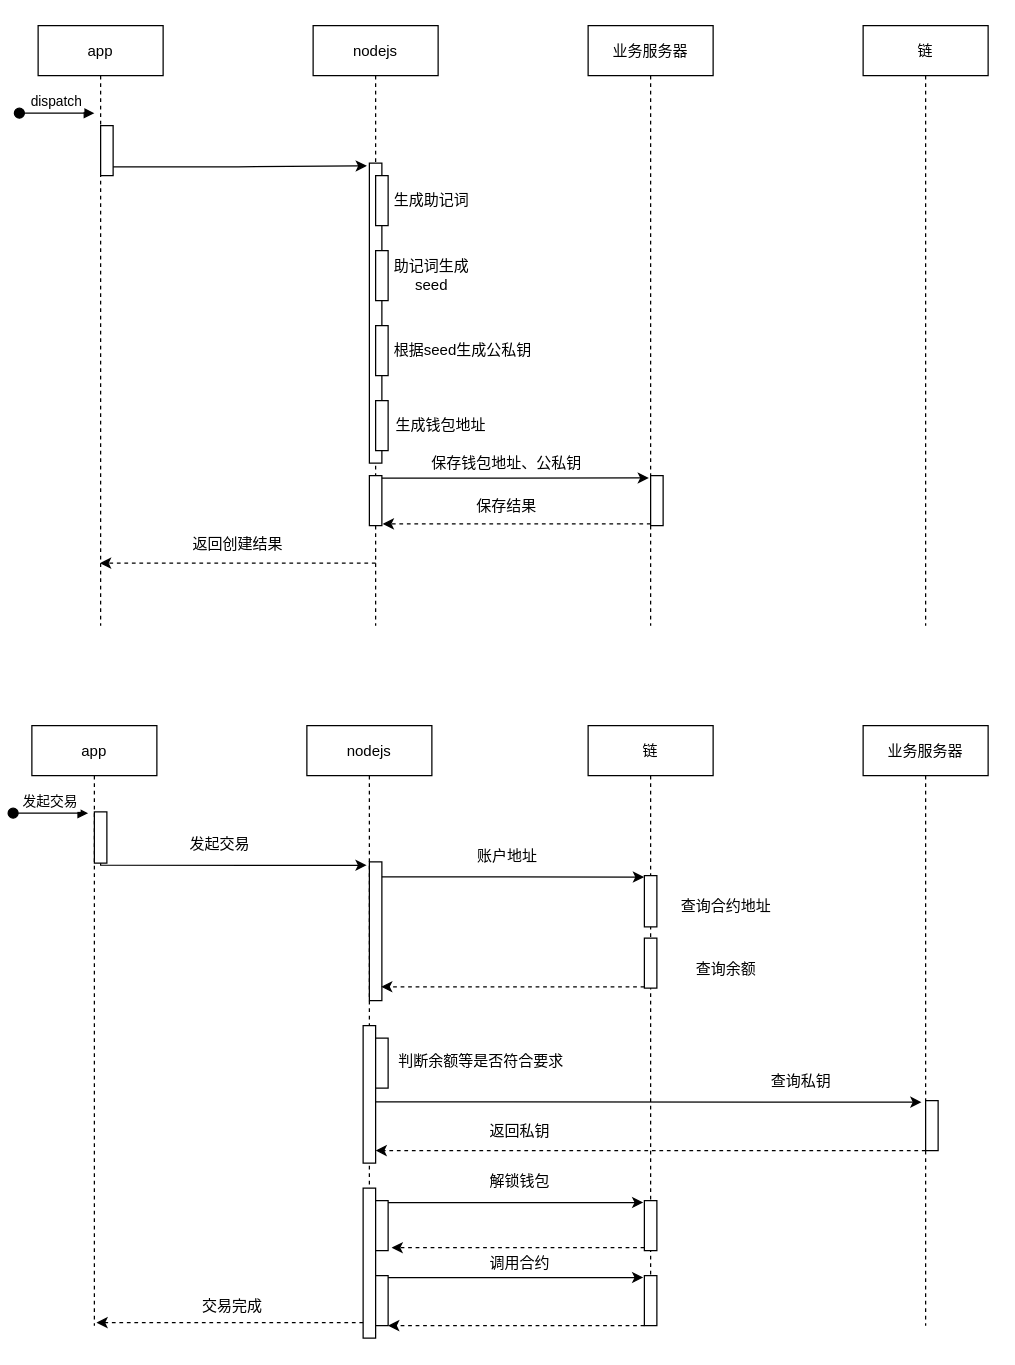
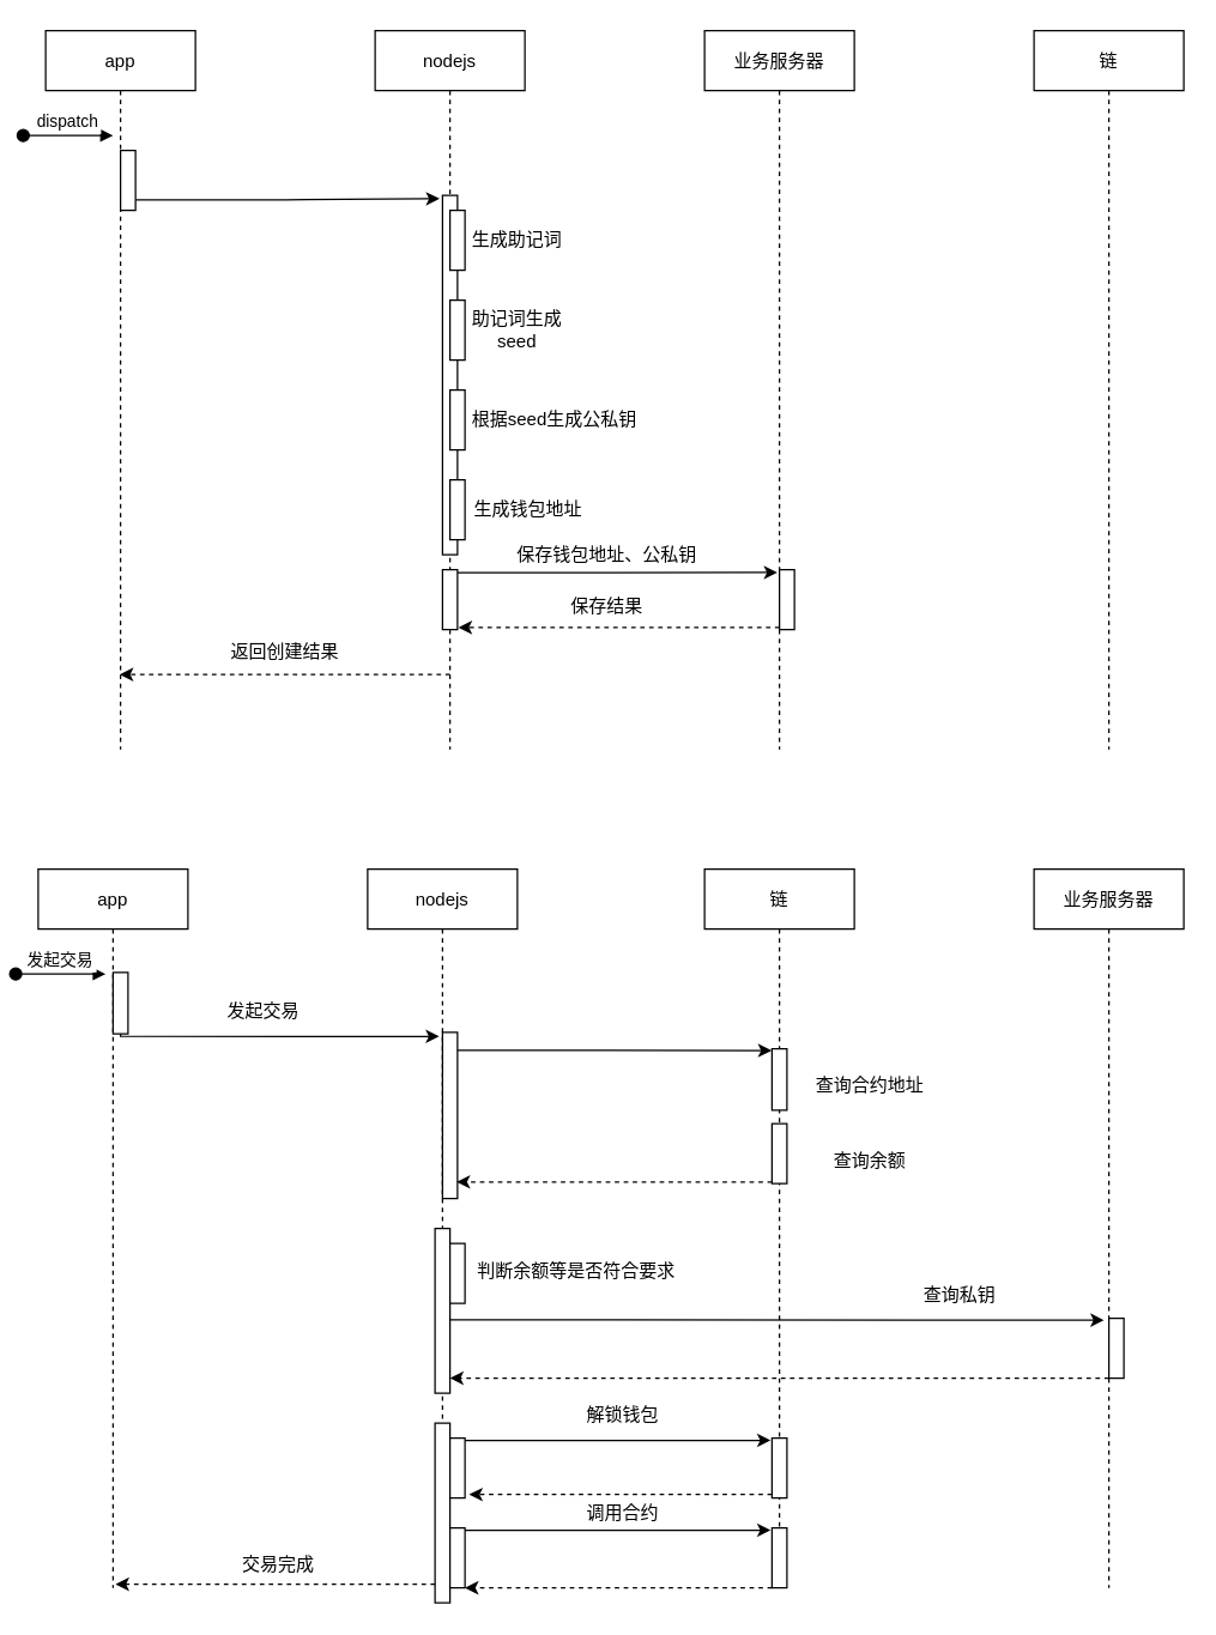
  <mxCell id="0" />
  <mxCell id="1" parent="0" />
  <mxCell id="2" value="app" style="shape=umlLifeline;perimeter=lifelinePerimeter;container=1;collapsible=0;recursiveResize=0;rounded=0;shadow=0;strokeWidth=1;" parent="1" vertex="1"><mxGeometry x="25" y="20" width="100" height="480" as="geometry" /></mxCell>
  <mxCell id="3" value="dispatch" style="verticalAlign=bottom;startArrow=oval;endArrow=block;startSize=8;shadow=0;strokeWidth=1;" parent="2" edge="1"><mxGeometry relative="1" as="geometry"><mxPoint x="-15" y="70" as="sourcePoint" /><mxPoint x="45" y="70" as="targetPoint" /></mxGeometry></mxCell>
  <mxCell id="4" value="" style="points=[];perimeter=orthogonalPerimeter;rounded=0;shadow=0;strokeWidth=1;" parent="2" vertex="1"><mxGeometry x="50" y="80" width="10" height="40" as="geometry" /></mxCell>
  <mxCell id="5" value="业务服务器" style="shape=umlLifeline;perimeter=lifelinePerimeter;container=1;collapsible=0;recursiveResize=0;rounded=0;shadow=0;strokeWidth=1;" parent="1" vertex="1"><mxGeometry x="465" y="20" width="100" height="480" as="geometry" /></mxCell>
  <mxCell id="6" value="" style="points=[];perimeter=orthogonalPerimeter;rounded=0;shadow=0;strokeWidth=1;" vertex="1" parent="5"><mxGeometry x="50" y="360" width="10" height="40" as="geometry" /></mxCell>
  <mxCell id="7" value="链" style="shape=umlLifeline;perimeter=lifelinePerimeter;container=1;collapsible=0;recursiveResize=0;rounded=0;shadow=0;strokeWidth=1;" vertex="1" parent="1"><mxGeometry x="685" y="20" width="100" height="480" as="geometry" /></mxCell>
  <mxCell id="8" value="nodejs" style="shape=umlLifeline;perimeter=lifelinePerimeter;container=1;collapsible=0;recursiveResize=0;rounded=0;shadow=0;strokeWidth=1;" vertex="1" parent="1"><mxGeometry x="245" y="20" width="100" height="480" as="geometry" /></mxCell>
  <mxCell id="9" value="" style="points=[];perimeter=orthogonalPerimeter;rounded=0;shadow=0;strokeWidth=1;" vertex="1" parent="8"><mxGeometry x="45" y="110" width="10" height="240" as="geometry" /></mxCell>
  <mxCell id="10" value="" style="points=[];perimeter=orthogonalPerimeter;rounded=0;shadow=0;strokeWidth=1;" vertex="1" parent="8"><mxGeometry x="50" y="120" width="10" height="40" as="geometry" /></mxCell>
  <mxCell id="11" value="" style="points=[];perimeter=orthogonalPerimeter;rounded=0;shadow=0;strokeWidth=1;" vertex="1" parent="8"><mxGeometry x="45" y="360" width="10" height="40" as="geometry" /></mxCell>
  <mxCell id="12" style="edgeStyle=orthogonalEdgeStyle;rounded=0;orthogonalLoop=1;jettySize=auto;html=1;entryX=-0.2;entryY=0.009;entryDx=0;entryDy=0;entryPerimeter=0;" edge="1" parent="1" source="4" target="9"><mxGeometry relative="1" as="geometry"><Array as="points"><mxPoint x="185" y="133" /><mxPoint x="185" y="133" /></Array></mxGeometry></mxCell>
  <mxCell id="13" value="生成助记词" style="text;html=1;strokeColor=none;fillColor=none;align=center;verticalAlign=middle;whiteSpace=wrap;rounded=0;" vertex="1" parent="1"><mxGeometry x="305" y="145" width="70" height="30" as="geometry" /></mxCell>
  <mxCell id="14" value="" style="points=[];perimeter=orthogonalPerimeter;rounded=0;shadow=0;strokeWidth=1;" vertex="1" parent="1"><mxGeometry x="295" y="200" width="10" height="40" as="geometry" /></mxCell>
  <mxCell id="15" value="助记词生成seed" style="text;html=1;strokeColor=none;fillColor=none;align=center;verticalAlign=middle;whiteSpace=wrap;rounded=0;" vertex="1" parent="1"><mxGeometry x="305" y="205" width="70" height="30" as="geometry" /></mxCell>
  <mxCell id="16" value="" style="points=[];perimeter=orthogonalPerimeter;rounded=0;shadow=0;strokeWidth=1;" vertex="1" parent="1"><mxGeometry x="295" y="260" width="10" height="40" as="geometry" /></mxCell>
  <mxCell id="17" value="根据seed生成公私钥" style="text;html=1;strokeColor=none;fillColor=none;align=center;verticalAlign=middle;whiteSpace=wrap;rounded=0;" vertex="1" parent="1"><mxGeometry x="305" y="265" width="120" height="30" as="geometry" /></mxCell>
  <mxCell id="18" value="" style="points=[];perimeter=orthogonalPerimeter;rounded=0;shadow=0;strokeWidth=1;" vertex="1" parent="1"><mxGeometry x="295" y="320" width="10" height="40" as="geometry" /></mxCell>
  <mxCell id="19" value="生成钱包地址" style="text;html=1;strokeColor=none;fillColor=none;align=center;verticalAlign=middle;whiteSpace=wrap;rounded=0;" vertex="1" parent="1"><mxGeometry x="310" y="325" width="75" height="30" as="geometry" /></mxCell>
  <mxCell id="20" value="返回创建结果" style="text;html=1;strokeColor=none;fillColor=none;align=center;verticalAlign=middle;whiteSpace=wrap;rounded=0;" vertex="1" parent="1"><mxGeometry x="125" y="420" width="120" height="30" as="geometry" /></mxCell>
  <mxCell id="21" value="保存钱包地址、公私钥" style="text;html=1;strokeColor=none;fillColor=none;align=center;verticalAlign=middle;whiteSpace=wrap;rounded=0;" vertex="1" parent="1"><mxGeometry x="335" y="355" width="130" height="30" as="geometry" /></mxCell>
  <mxCell id="22" style="edgeStyle=orthogonalEdgeStyle;rounded=0;orthogonalLoop=1;jettySize=auto;html=1;entryX=-0.139;entryY=0.046;entryDx=0;entryDy=0;entryPerimeter=0;" edge="1" parent="1" source="11" target="6"><mxGeometry relative="1" as="geometry"><Array as="points"><mxPoint x="365" y="382" /><mxPoint x="365" y="382" /></Array></mxGeometry></mxCell>
  <mxCell id="23" style="edgeStyle=orthogonalEdgeStyle;rounded=0;orthogonalLoop=1;jettySize=auto;html=1;entryX=1.071;entryY=0.965;entryDx=0;entryDy=0;entryPerimeter=0;dashed=1;" edge="1" parent="1" source="6" target="11"><mxGeometry relative="1" as="geometry"><Array as="points"><mxPoint x="407" y="419" /></Array></mxGeometry></mxCell>
  <mxCell id="24" value="保存结果" style="text;html=1;strokeColor=none;fillColor=none;align=center;verticalAlign=middle;whiteSpace=wrap;rounded=0;" vertex="1" parent="1"><mxGeometry x="370" y="390" width="60" height="30" as="geometry" /></mxCell>
  <mxCell id="25" style="edgeStyle=orthogonalEdgeStyle;rounded=0;orthogonalLoop=1;jettySize=auto;html=1;dashed=1;" edge="1" parent="1" target="2"><mxGeometry relative="1" as="geometry"><mxPoint x="295" y="450" as="sourcePoint" /><Array as="points"><mxPoint x="295" y="450" /></Array></mxGeometry></mxCell>
  <mxCell id="26" value="app" style="shape=umlLifeline;perimeter=lifelinePerimeter;container=1;collapsible=0;recursiveResize=0;rounded=0;shadow=0;strokeWidth=1;" vertex="1" parent="1"><mxGeometry x="20" y="580" width="100" height="480" as="geometry" /></mxCell>
  <mxCell id="27" value="发起交易" style="verticalAlign=bottom;startArrow=oval;endArrow=block;startSize=8;shadow=0;strokeWidth=1;" edge="1" parent="26"><mxGeometry relative="1" as="geometry"><mxPoint x="-15" y="70" as="sourcePoint" /><mxPoint x="45" y="70" as="targetPoint" /></mxGeometry></mxCell>
  <mxCell id="28" value="" style="points=[];perimeter=orthogonalPerimeter;rounded=0;shadow=0;strokeWidth=1;" vertex="1" parent="26"><mxGeometry x="50" y="69" width="10" height="41" as="geometry" /></mxCell>
  <mxCell id="29" value="业务服务器" style="shape=umlLifeline;perimeter=lifelinePerimeter;container=1;collapsible=0;recursiveResize=0;rounded=0;shadow=0;strokeWidth=1;" vertex="1" parent="1"><mxGeometry x="685" y="580" width="100" height="480" as="geometry" /></mxCell>
  <mxCell id="30" value="" style="points=[];perimeter=orthogonalPerimeter;rounded=0;shadow=0;strokeWidth=1;" vertex="1" parent="29"><mxGeometry x="50" y="300" width="10" height="40" as="geometry" /></mxCell>
  <mxCell id="31" value="链" style="shape=umlLifeline;perimeter=lifelinePerimeter;container=1;collapsible=0;recursiveResize=0;rounded=0;shadow=0;strokeWidth=1;" vertex="1" parent="1"><mxGeometry x="465" y="580" width="100" height="480" as="geometry" /></mxCell>
  <mxCell id="32" value="" style="points=[];perimeter=orthogonalPerimeter;rounded=0;shadow=0;strokeWidth=1;" vertex="1" parent="31"><mxGeometry x="45" y="120" width="10" height="41" as="geometry" /></mxCell>
  <mxCell id="33" value="" style="points=[];perimeter=orthogonalPerimeter;rounded=0;shadow=0;strokeWidth=1;" vertex="1" parent="31"><mxGeometry x="45" y="170" width="10" height="40" as="geometry" /></mxCell>
  <mxCell id="34" value="" style="points=[];perimeter=orthogonalPerimeter;rounded=0;shadow=0;strokeWidth=1;" vertex="1" parent="31"><mxGeometry x="45" y="440" width="10" height="40" as="geometry" /></mxCell>
  <mxCell id="35" value="nodejs" style="shape=umlLifeline;perimeter=lifelinePerimeter;container=1;collapsible=0;recursiveResize=0;rounded=0;shadow=0;strokeWidth=1;" vertex="1" parent="1"><mxGeometry x="240" y="580" width="100" height="490" as="geometry" /></mxCell>
  <mxCell id="36" value="" style="points=[];perimeter=orthogonalPerimeter;rounded=0;shadow=0;strokeWidth=1;" vertex="1" parent="35"><mxGeometry x="50" y="109" width="10" height="111" as="geometry" /></mxCell>
  <mxCell id="37" value="" style="points=[];perimeter=orthogonalPerimeter;rounded=0;shadow=0;strokeWidth=1;" vertex="1" parent="35"><mxGeometry x="45" y="240" width="10" height="110" as="geometry" /></mxCell>
  <mxCell id="38" value="" style="points=[];perimeter=orthogonalPerimeter;rounded=0;shadow=0;strokeWidth=1;" vertex="1" parent="35"><mxGeometry x="55" y="250" width="10" height="40" as="geometry" /></mxCell>
  <mxCell id="39" value="" style="points=[];perimeter=orthogonalPerimeter;rounded=0;shadow=0;strokeWidth=1;" vertex="1" parent="35"><mxGeometry x="45" y="370" width="10" height="120" as="geometry" /></mxCell>
  <mxCell id="40" value="" style="points=[];perimeter=orthogonalPerimeter;rounded=0;shadow=0;strokeWidth=1;" vertex="1" parent="35"><mxGeometry x="55" y="380" width="10" height="40" as="geometry" /></mxCell>
  <mxCell id="41" value="" style="points=[];perimeter=orthogonalPerimeter;rounded=0;shadow=0;strokeWidth=1;" vertex="1" parent="35"><mxGeometry x="55" y="440" width="10" height="40" as="geometry" /></mxCell>
  <mxCell id="42" value="查询合约地址" style="text;html=1;align=center;verticalAlign=middle;resizable=0;points=[];autosize=1;strokeColor=none;fillColor=none;" vertex="1" parent="1"><mxGeometry x="525" y="710" width="100" height="30" as="geometry" /></mxCell>
  <mxCell id="43" style="edgeStyle=orthogonalEdgeStyle;rounded=0;orthogonalLoop=1;jettySize=auto;html=1;entryX=-0.026;entryY=0.029;entryDx=0;entryDy=0;entryPerimeter=0;" edge="1" parent="1" source="36" target="32"><mxGeometry relative="1" as="geometry"><Array as="points"><mxPoint x="355" y="701" /><mxPoint x="355" y="701" /></Array></mxGeometry></mxCell>
  <mxCell id="44" style="edgeStyle=orthogonalEdgeStyle;rounded=0;orthogonalLoop=1;jettySize=auto;html=1;entryX=0.942;entryY=0.9;entryDx=0;entryDy=0;entryPerimeter=0;dashed=1;" edge="1" parent="1" source="33" target="36"><mxGeometry relative="1" as="geometry"><Array as="points"><mxPoint x="455" y="789" /><mxPoint x="455" y="789" /></Array></mxGeometry></mxCell>
  <mxCell id="45" value="查询余额" style="text;html=1;align=center;verticalAlign=middle;resizable=0;points=[];autosize=1;strokeColor=none;fillColor=none;" vertex="1" parent="1"><mxGeometry x="540" y="760" width="70" height="30" as="geometry" /></mxCell>
  <mxCell id="46" style="edgeStyle=orthogonalEdgeStyle;rounded=0;orthogonalLoop=1;jettySize=auto;html=1;entryX=0.478;entryY=0.228;entryDx=0;entryDy=0;entryPerimeter=0;" edge="1" parent="1" source="28" target="35"><mxGeometry relative="1" as="geometry"><Array as="points"><mxPoint x="75" y="692" /></Array></mxGeometry></mxCell>
  <mxCell id="47" value="发起交易" style="text;html=1;align=center;verticalAlign=middle;resizable=0;points=[];autosize=1;strokeColor=none;fillColor=none;" vertex="1" parent="1"><mxGeometry x="135" y="660" width="70" height="30" as="geometry" /></mxCell>
- <mxCell id="48" value="账户地址" style="text;html=1;align=center;verticalAlign=middle;resizable=0;points=[];autosize=1;strokeColor=none;fillColor=none;" vertex="1" parent="1"><mxGeometry x="365" y="670" width="70" height="30" as="geometry" /></mxCell>
  <mxCell id="49" value="判断余额等是否符合要求" style="text;html=1;align=center;verticalAlign=middle;resizable=0;points=[];autosize=1;strokeColor=none;fillColor=none;" vertex="1" parent="1"><mxGeometry x="299" y="834" width="160" height="30" as="geometry" /></mxCell>
  <mxCell id="50" value="查询私钥" style="text;html=1;align=center;verticalAlign=middle;resizable=0;points=[];autosize=1;strokeColor=none;fillColor=none;" vertex="1" parent="1"><mxGeometry x="600" y="850" width="70" height="30" as="geometry" /></mxCell>
  <mxCell id="51" style="edgeStyle=orthogonalEdgeStyle;rounded=0;orthogonalLoop=1;jettySize=auto;html=1;entryX=-0.332;entryY=0.03;entryDx=0;entryDy=0;entryPerimeter=0;" edge="1" parent="1" source="37" target="30"><mxGeometry relative="1" as="geometry"><Array as="points"><mxPoint x="405" y="881" /><mxPoint x="405" y="881" /></Array></mxGeometry></mxCell>
  <mxCell id="52" style="edgeStyle=orthogonalEdgeStyle;rounded=0;orthogonalLoop=1;jettySize=auto;html=1;entryX=1;entryY=0.909;entryDx=0;entryDy=0;entryPerimeter=0;dashed=1;" edge="1" parent="1" source="30" target="37"><mxGeometry relative="1" as="geometry"><Array as="points"><mxPoint x="625" y="920" /><mxPoint x="625" y="920" /></Array></mxGeometry></mxCell>
- <mxCell id="53" value="返回私钥" style="text;html=1;align=center;verticalAlign=middle;resizable=0;points=[];autosize=1;strokeColor=none;fillColor=none;" vertex="1" parent="1"><mxGeometry x="375" y="890" width="70" height="30" as="geometry" /></mxCell>
  <mxCell id="54" style="edgeStyle=orthogonalEdgeStyle;rounded=0;orthogonalLoop=1;jettySize=auto;html=1;entryX=-0.09;entryY=0.038;entryDx=0;entryDy=0;entryPerimeter=0;" edge="1" parent="1" source="40"><mxGeometry relative="1" as="geometry"><mxPoint x="509.1" y="961.52" as="targetPoint" /><Array as="points"><mxPoint x="407" y="962" /></Array></mxGeometry></mxCell>
  <mxCell id="55" style="edgeStyle=orthogonalEdgeStyle;rounded=0;orthogonalLoop=1;jettySize=auto;html=1;entryX=1.281;entryY=0.941;entryDx=0;entryDy=0;entryPerimeter=0;dashed=1;" edge="1" parent="1" target="40"><mxGeometry relative="1" as="geometry"><mxPoint x="510" y="997.581" as="sourcePoint" /><Array as="points"><mxPoint x="407" y="998" /></Array></mxGeometry></mxCell>
  <mxCell id="56" value="解锁钱包" style="text;html=1;align=center;verticalAlign=middle;resizable=0;points=[];autosize=1;strokeColor=none;fillColor=none;" vertex="1" parent="1"><mxGeometry x="375" y="930" width="70" height="30" as="geometry" /></mxCell>
  <mxCell id="57" value="" style="points=[];perimeter=orthogonalPerimeter;rounded=0;shadow=0;strokeWidth=1;" vertex="1" parent="1"><mxGeometry x="510" y="960" width="10" height="40" as="geometry" /></mxCell>
  <mxCell id="58" style="edgeStyle=orthogonalEdgeStyle;rounded=0;orthogonalLoop=1;jettySize=auto;html=1;entryX=-0.09;entryY=0.038;entryDx=0;entryDy=0;entryPerimeter=0;" edge="1" parent="1" source="41" target="34"><mxGeometry relative="1" as="geometry"><Array as="points"><mxPoint x="407" y="1022" /></Array></mxGeometry></mxCell>
  <mxCell id="59" style="edgeStyle=orthogonalEdgeStyle;rounded=0;orthogonalLoop=1;jettySize=auto;html=1;entryX=1;entryY=1;entryDx=0;entryDy=0;entryPerimeter=0;dashed=1;" edge="1" parent="1" source="34" target="41"><mxGeometry relative="1" as="geometry"><Array as="points"><mxPoint x="455" y="1060" /><mxPoint x="455" y="1060" /></Array></mxGeometry></mxCell>
  <mxCell id="60" value="调用合约" style="text;html=1;align=center;verticalAlign=middle;resizable=0;points=[];autosize=1;strokeColor=none;fillColor=none;" vertex="1" parent="1"><mxGeometry x="375" y="995" width="70" height="30" as="geometry" /></mxCell>
  <mxCell id="61" style="edgeStyle=orthogonalEdgeStyle;rounded=0;orthogonalLoop=1;jettySize=auto;html=1;entryX=0.517;entryY=0.995;entryDx=0;entryDy=0;entryPerimeter=0;dashed=1;" edge="1" parent="1" source="39" target="26"><mxGeometry relative="1" as="geometry"><Array as="points"><mxPoint x="203" y="1058" /></Array></mxGeometry></mxCell>
  <mxCell id="62" value="交易完成" style="text;html=1;align=center;verticalAlign=middle;resizable=0;points=[];autosize=1;strokeColor=none;fillColor=none;" vertex="1" parent="1"><mxGeometry x="145" y="1030" width="70" height="30" as="geometry" /></mxCell>
